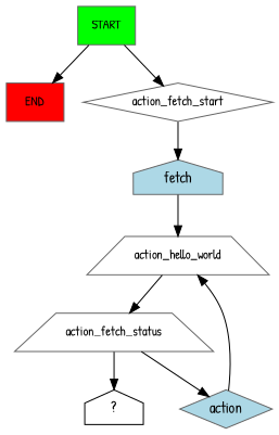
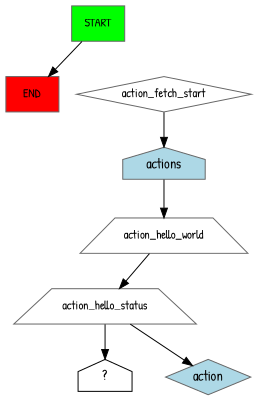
  digraph {
    fontname="Patrick Hand"
    node [color=gray40 fontname="Patrick Hand" fontsize=12 shape=box]
    edge [fontname="Patrick Hand"]
    n1 [fillcolor=green label=START style=filled]
    n2 [fillcolor=red label=END style=filled]
    n3 [label=action_fetch_start shape=diamond]
-   n4 [fillcolor=lightblue label=fetch shape=house style=filled fontsize=""]
+   n4 [fillcolor=lightblue label=actions shape=house style=filled fontsize=""]
    n5 [label=action_hello_world shape=trapezium]
-   n6 [label=action_fetch_status shape=trapezium]
+   n6 [label=action_hello_status shape=trapezium]
    n7 [color=black label="  ?  " shape=house fontsize=""]
    n8 [fillcolor=lightblue label=action shape=diamond style=filled fontsize=""]
    n1 -> n2
-   n1 -> n3
    n3 -> n4
    n4 -> n5
    n5 -> n6
    n6 -> n7
    n6 -> n8
-   n8 -> n5
  }
